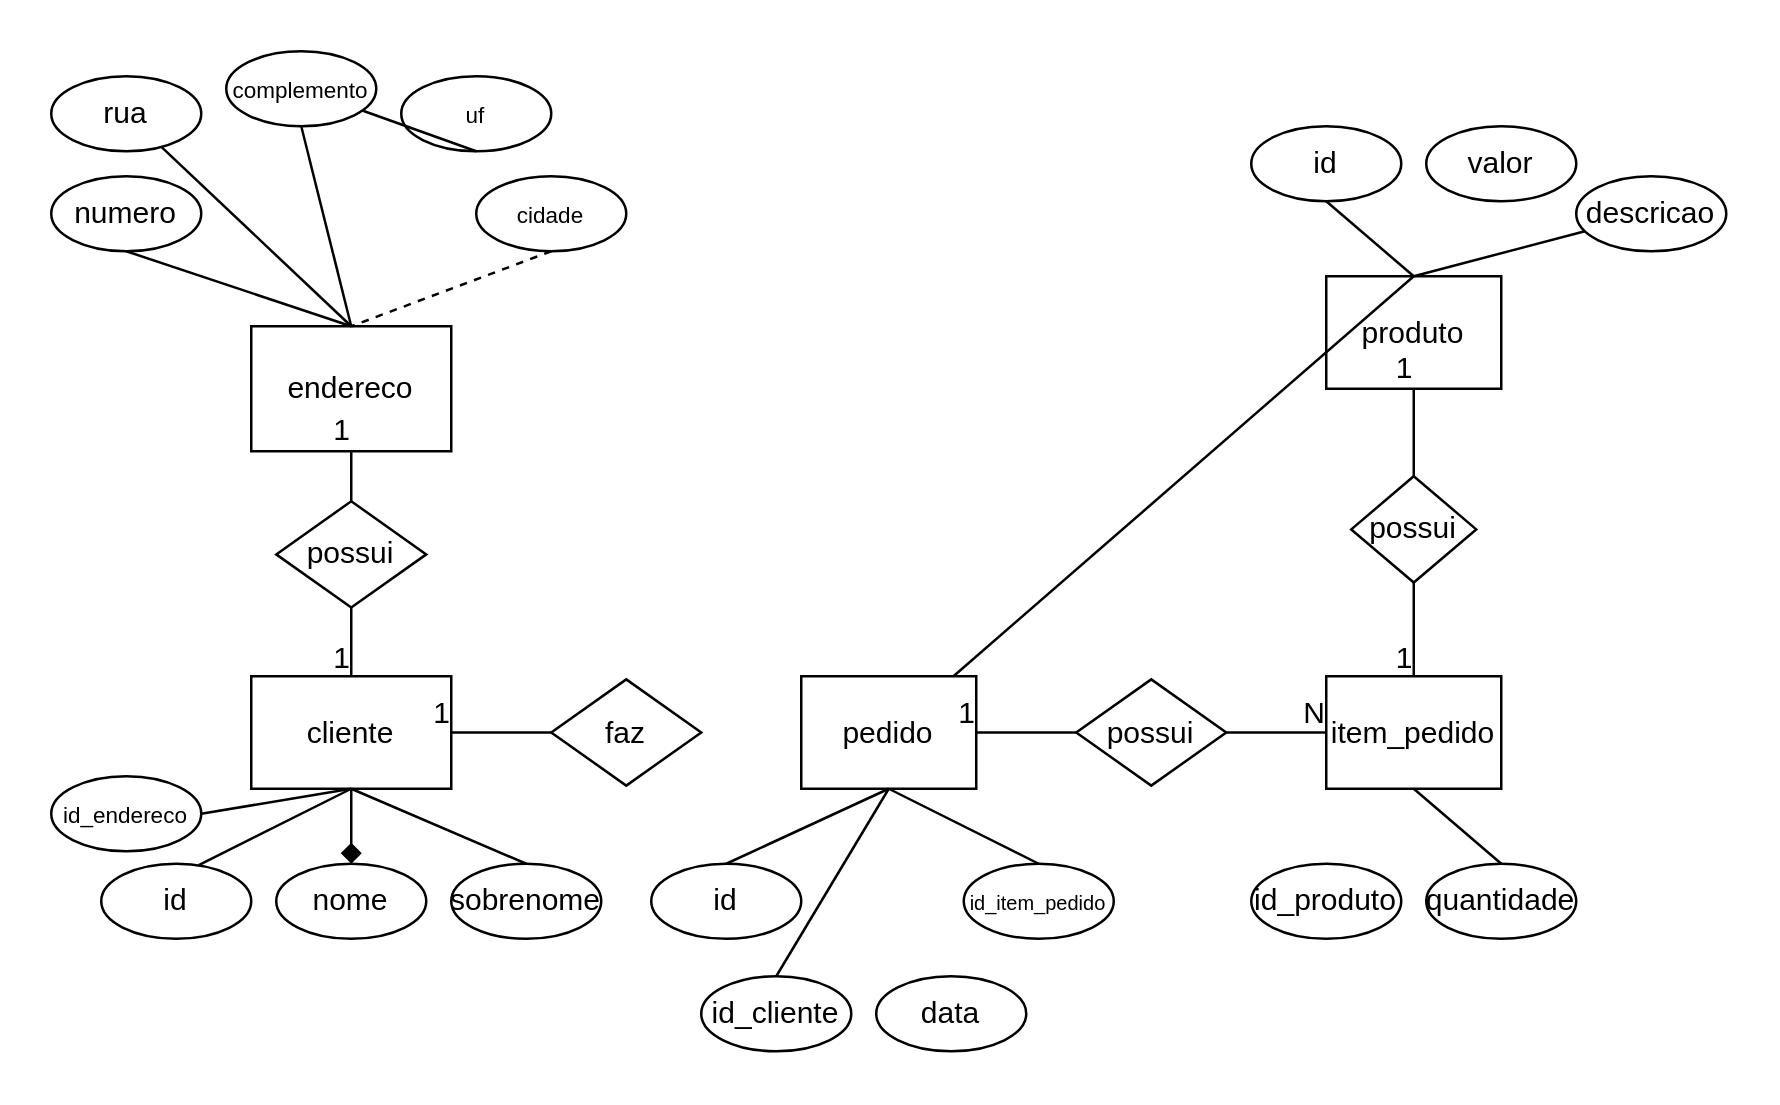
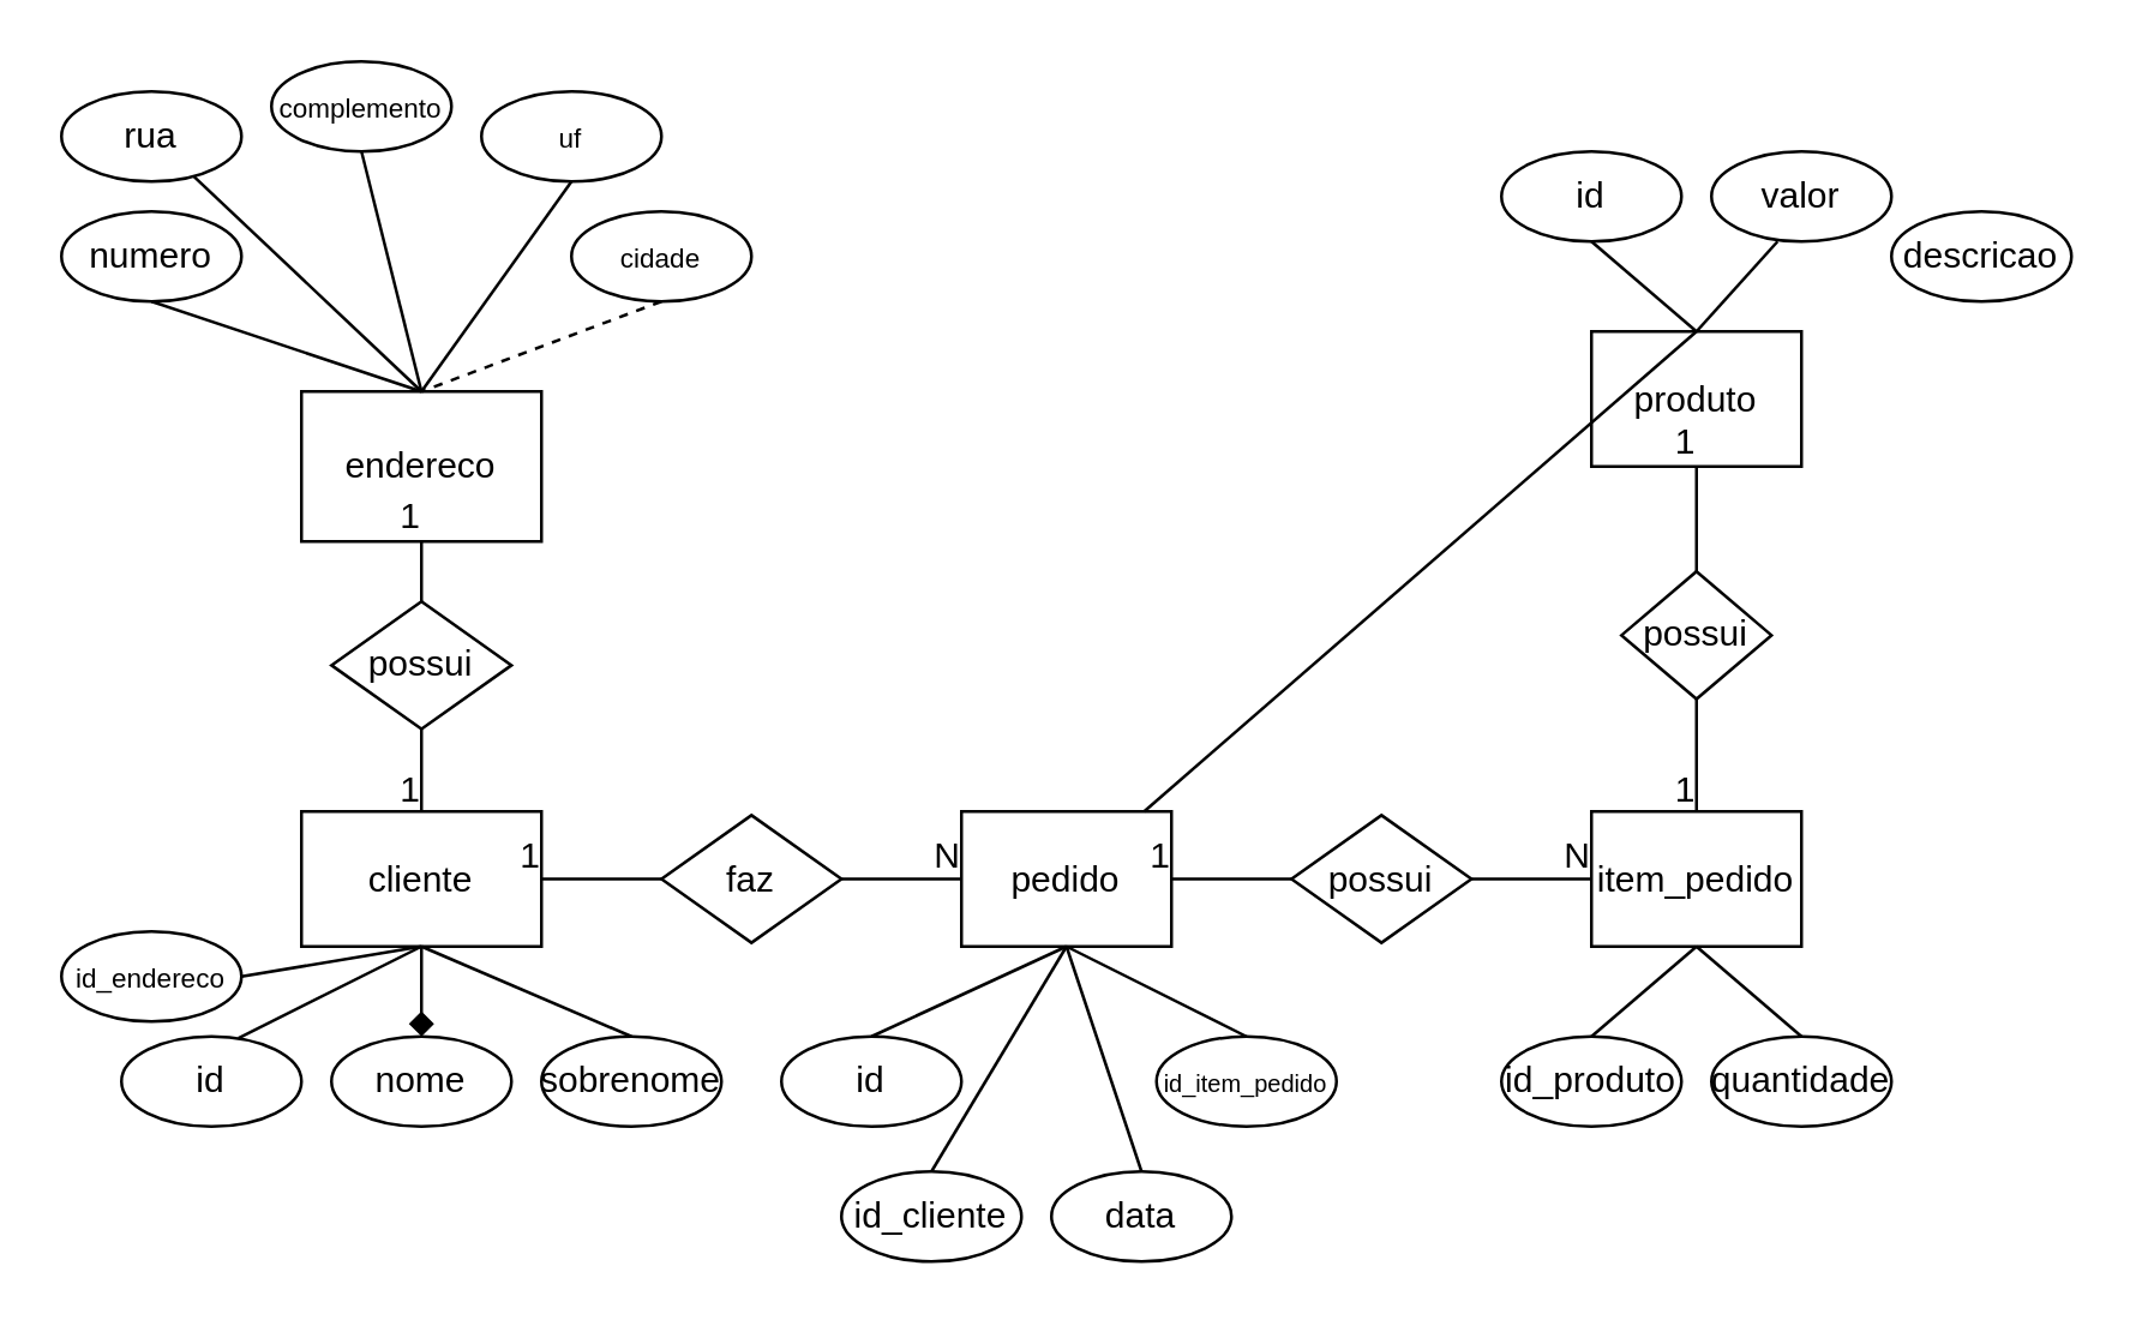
  <mxCell id="0" />
  <mxCell id="1" parent="0" />
  <mxCell id="2" value="pedido" style="whiteSpace=wrap;html=1;align=center;" parent="1" vertex="1"><mxGeometry x="320" y="270" width="70" height="45" as="geometry" /></mxCell>
  <mxCell id="3" value="data" style="ellipse;whiteSpace=wrap;html=1;align=center;" parent="1" vertex="1"><mxGeometry x="350" y="390" width="60" height="30" as="geometry" /></mxCell>
+ <mxCell id="4" value="" style="endArrow=none;html=1;rounded=0;exitX=0.5;exitY=1;exitDx=0;exitDy=0;entryX=0.5;entryY=0;entryDx=0;entryDy=0;" parent="1" source="2" target="3" edge="1"><mxGeometry relative="1" as="geometry"><mxPoint x="320" y="325" as="sourcePoint" /><mxPoint x="480" y="325" as="targetPoint" /></mxGeometry></mxCell>
  <mxCell id="5" value="id" style="ellipse;whiteSpace=wrap;html=1;align=center;" parent="1" vertex="1"><mxGeometry x="260" y="345" width="60" height="30" as="geometry" /></mxCell>
  <mxCell id="6" value="" style="endArrow=none;html=1;rounded=0;exitX=0.5;exitY=1;exitDx=0;exitDy=0;entryX=0.5;entryY=0;entryDx=0;entryDy=0;" parent="1" source="2" target="5" edge="1"><mxGeometry relative="1" as="geometry"><mxPoint x="385" y="325" as="sourcePoint" /><mxPoint x="420" y="375" as="targetPoint" /></mxGeometry></mxCell>
  <mxCell id="7" value="faz" style="shape=rhombus;perimeter=rhombusPerimeter;whiteSpace=wrap;html=1;align=center;" parent="1" vertex="1"><mxGeometry x="220" y="271.25" width="60" height="42.5" as="geometry" /></mxCell>
+ <mxCell id="8" value="" style="endArrow=none;html=1;rounded=0;entryX=0;entryY=0.5;entryDx=0;entryDy=0;exitX=1;exitY=0.5;exitDx=0;exitDy=0;" parent="1" source="7" target="2" edge="1"><mxGeometry relative="1" as="geometry"><mxPoint x="320" y="385" as="sourcePoint" /><mxPoint x="480" y="385" as="targetPoint" /></mxGeometry></mxCell>
+ <mxCell id="9" value="N" style="resizable=0;html=1;align=right;verticalAlign=bottom;" parent="8" connectable="0" vertex="1"><mxGeometry x="1" relative="1" as="geometry" /></mxCell>
  <mxCell id="10" value="cliente" style="whiteSpace=wrap;html=1;align=center;" parent="1" vertex="1"><mxGeometry x="100" y="270" width="80" height="45" as="geometry" /></mxCell>
  <mxCell id="11" value="id" style="ellipse;whiteSpace=wrap;html=1;align=center;" parent="1" vertex="1"><mxGeometry x="40" y="345" width="60" height="30" as="geometry" /></mxCell>
  <mxCell id="12" value="nome" style="ellipse;whiteSpace=wrap;html=1;align=center;" parent="1" vertex="1"><mxGeometry x="110" y="345" width="60" height="30" as="geometry" /></mxCell>
  <mxCell id="13" value="sobrenome" style="ellipse;whiteSpace=wrap;html=1;align=center;" parent="1" vertex="1"><mxGeometry x="180" y="345" width="60" height="30" as="geometry" /></mxCell>
  <mxCell id="14" value="" style="endArrow=none;html=1;rounded=0;exitX=0.5;exitY=1;exitDx=0;exitDy=0;entryX=0.65;entryY=0.017;entryDx=0;entryDy=0;entryPerimeter=0;" parent="1" source="10" target="11" edge="1"><mxGeometry relative="1" as="geometry"><mxPoint x="360" y="320" as="sourcePoint" /><mxPoint x="320" y="355" as="targetPoint" /><Array as="points" /></mxGeometry></mxCell>
  <mxCell id="15" value="" style="endArrow=diamond;html=1;rounded=0;exitX=0.5;exitY=1;exitDx=0;exitDy=0;entryX=0.5;entryY=0;entryDx=0;entryDy=0;" parent="1" source="10" target="12" edge="1"><mxGeometry relative="1" as="geometry"><mxPoint x="155" y="320" as="sourcePoint" /><mxPoint x="89" y="355.51" as="targetPoint" /><Array as="points" /></mxGeometry></mxCell>
  <mxCell id="16" value="" style="endArrow=none;html=1;rounded=0;exitX=0.5;exitY=1;exitDx=0;exitDy=0;entryX=0.5;entryY=0;entryDx=0;entryDy=0;" parent="1" source="10" target="13" edge="1"><mxGeometry relative="1" as="geometry"><mxPoint x="165" y="330" as="sourcePoint" /><mxPoint x="99" y="365.51" as="targetPoint" /><Array as="points" /></mxGeometry></mxCell>
  <mxCell id="17" value="" style="endArrow=none;html=1;rounded=0;entryX=1;entryY=0.5;entryDx=0;entryDy=0;exitX=0;exitY=0.5;exitDx=0;exitDy=0;" parent="1" source="7" target="10" edge="1"><mxGeometry relative="1" as="geometry"><mxPoint x="320" y="385" as="sourcePoint" /><mxPoint x="480" y="385" as="targetPoint" /></mxGeometry></mxCell>
  <mxCell id="18" value="1" style="resizable=0;html=1;align=right;verticalAlign=bottom;" parent="17" connectable="0" vertex="1"><mxGeometry x="1" relative="1" as="geometry" /></mxCell>
  <mxCell id="19" value="" style="endArrow=none;html=1;rounded=0;entryX=1;entryY=0.5;entryDx=0;entryDy=0;exitX=0;exitY=0.5;exitDx=0;exitDy=0;" parent="1" source="21" target="2" edge="1"><mxGeometry relative="1" as="geometry"><mxPoint x="440" y="289.5" as="sourcePoint" /><mxPoint x="390" y="289.5" as="targetPoint" /></mxGeometry></mxCell>
  <mxCell id="20" value="1" style="resizable=0;html=1;align=right;verticalAlign=bottom;" parent="19" connectable="0" vertex="1"><mxGeometry x="1" relative="1" as="geometry" /></mxCell>
  <mxCell id="21" value="possui" style="shape=rhombus;perimeter=rhombusPerimeter;whiteSpace=wrap;html=1;align=center;" parent="1" vertex="1"><mxGeometry x="430" y="271.25" width="60" height="42.5" as="geometry" /></mxCell>
  <mxCell id="22" value="item_pedido" style="whiteSpace=wrap;html=1;align=center;" parent="1" vertex="1"><mxGeometry x="530" y="270" width="70" height="45" as="geometry" /></mxCell>
  <mxCell id="23" value="" style="endArrow=none;html=1;rounded=0;exitX=1;exitY=0.5;exitDx=0;exitDy=0;entryX=0;entryY=0.5;entryDx=0;entryDy=0;" parent="1" source="21" target="22" edge="1"><mxGeometry relative="1" as="geometry"><mxPoint x="490" y="289.5" as="sourcePoint" /><mxPoint x="530" y="290" as="targetPoint" /></mxGeometry></mxCell>
  <mxCell id="24" value="N" style="resizable=0;html=1;align=right;verticalAlign=bottom;" parent="23" connectable="0" vertex="1"><mxGeometry x="1" relative="1" as="geometry" /></mxCell>
  <mxCell id="25" value="id_produto" style="ellipse;whiteSpace=wrap;html=1;align=center;" parent="1" vertex="1"><mxGeometry x="500" y="345" width="60" height="30" as="geometry" /></mxCell>
  <mxCell id="26" value="quantidade" style="ellipse;whiteSpace=wrap;html=1;align=center;" parent="1" vertex="1"><mxGeometry x="570" y="345" width="60" height="30" as="geometry" /></mxCell>
  <mxCell id="27" value="possui" style="shape=rhombus;perimeter=rhombusPerimeter;whiteSpace=wrap;html=1;align=center;" parent="1" vertex="1"><mxGeometry x="540" y="190" width="50" height="42.5" as="geometry" /></mxCell>
  <mxCell id="28" value="" style="endArrow=none;html=1;rounded=0;entryX=0.5;entryY=0;entryDx=0;entryDy=0;exitX=0.5;exitY=1;exitDx=0;exitDy=0;" parent="1" source="27" target="22" edge="1"><mxGeometry relative="1" as="geometry"><mxPoint x="450" y="302.5" as="sourcePoint" /><mxPoint x="400" y="302.5" as="targetPoint" /></mxGeometry></mxCell>
  <mxCell id="29" value="1" style="resizable=0;html=1;align=right;verticalAlign=bottom;" parent="28" connectable="0" vertex="1"><mxGeometry x="1" relative="1" as="geometry" /></mxCell>
  <mxCell id="30" value="produto" style="whiteSpace=wrap;html=1;align=center;" parent="1" vertex="1"><mxGeometry x="530" y="110" width="70" height="45" as="geometry" /></mxCell>
  <mxCell id="31" value="id" style="ellipse;whiteSpace=wrap;html=1;align=center;" vertex="1" parent="1"><mxGeometry x="500" y="50" width="60" height="30" as="geometry" /></mxCell>
  <mxCell id="32" value="valor" style="ellipse;whiteSpace=wrap;html=1;align=center;" vertex="1" parent="1"><mxGeometry x="570" y="50" width="60" height="30" as="geometry" /></mxCell>
+ <mxCell id="33" value="" style="endArrow=none;html=1;rounded=0;exitX=0.5;exitY=1;exitDx=0;exitDy=0;entryX=0.5;entryY=0;entryDx=0;entryDy=0;" edge="1" parent="1" source="22" target="25"><mxGeometry relative="1" as="geometry"><mxPoint x="365" y="325" as="sourcePoint" /><mxPoint x="540" y="340" as="targetPoint" /></mxGeometry></mxCell>
  <mxCell id="34" value="" style="endArrow=none;html=1;rounded=0;exitX=0.5;exitY=1;exitDx=0;exitDy=0;entryX=0.5;entryY=0;entryDx=0;entryDy=0;" edge="1" parent="1" source="22" target="26"><mxGeometry relative="1" as="geometry"><mxPoint x="575" y="325" as="sourcePoint" /><mxPoint x="540" y="355" as="targetPoint" /></mxGeometry></mxCell>
  <mxCell id="35" value="" style="endArrow=none;html=1;rounded=0;exitX=0.5;exitY=0;exitDx=0;exitDy=0;entryX=0.5;entryY=1;entryDx=0;entryDy=0;" edge="1" parent="1" source="30" target="31"><mxGeometry relative="1" as="geometry"><mxPoint x="585" y="335" as="sourcePoint" /><mxPoint x="550" y="365" as="targetPoint" /></mxGeometry></mxCell>
- <mxCell id="36" value="" style="endArrow=none;html=1;rounded=0;exitX=0.5;exitY=0;exitDx=0;exitDy=0;" edge="1" parent="1" source="30" target="61"><mxGeometry relative="1" as="geometry"><mxPoint x="785" y="325" as="sourcePoint" /><mxPoint x="750" y="355" as="targetPoint" /></mxGeometry></mxCell>
+ <mxCell id="36" value="" style="endArrow=none;html=1;rounded=0;exitX=0.5;exitY=0;exitDx=0;exitDy=0;entryX=0.367;entryY=1;entryDx=0;entryDy=0;entryPerimeter=0;" edge="1" parent="1" source="30" target="32"><mxGeometry relative="1" as="geometry"><mxPoint x="785" y="325" as="sourcePoint" /><mxPoint x="750" y="355" as="targetPoint" /></mxGeometry></mxCell>
  <mxCell id="37" value="endereco" style="rounded=0;whiteSpace=wrap;html=1;" vertex="1" parent="1"><mxGeometry x="100" y="130" width="80" height="50" as="geometry" /></mxCell>
  <mxCell id="38" value="possui" style="shape=rhombus;perimeter=rhombusPerimeter;whiteSpace=wrap;html=1;align=center;" vertex="1" parent="1"><mxGeometry x="110" y="200" width="60" height="42.5" as="geometry" /></mxCell>
  <mxCell id="39" value="" style="endArrow=none;html=1;rounded=0;exitX=0.5;exitY=1;exitDx=0;exitDy=0;entryX=0.5;entryY=0;entryDx=0;entryDy=0;" edge="1" parent="1" source="38" target="10"><mxGeometry relative="1" as="geometry"><mxPoint x="360" y="290" as="sourcePoint" /><mxPoint x="520" y="290" as="targetPoint" /></mxGeometry></mxCell>
  <mxCell id="40" value="1" style="resizable=0;html=1;align=right;verticalAlign=bottom;" connectable="0" vertex="1" parent="39"><mxGeometry x="1" relative="1" as="geometry" /></mxCell>
  <mxCell id="41" value="" style="endArrow=none;html=1;rounded=0;exitX=0.5;exitY=0;exitDx=0;exitDy=0;entryX=0.5;entryY=1;entryDx=0;entryDy=0;" edge="1" parent="1" source="38" target="37"><mxGeometry relative="1" as="geometry"><mxPoint x="150" y="252.5" as="sourcePoint" /><mxPoint x="150" y="280" as="targetPoint" /></mxGeometry></mxCell>
  <mxCell id="42" value="1" style="resizable=0;html=1;align=right;verticalAlign=bottom;" connectable="0" vertex="1" parent="41"><mxGeometry x="1" relative="1" as="geometry" /></mxCell>
  <mxCell id="43" value="rua" style="ellipse;whiteSpace=wrap;html=1;align=center;" vertex="1" parent="1"><mxGeometry y="30" width="60" height="30" as="geometry" x="20" /></mxCell>
  <mxCell id="44" value="numero" style="ellipse;whiteSpace=wrap;html=1;align=center;" vertex="1" parent="1"><mxGeometry y="70" width="60" height="30" as="geometry" x="20" /></mxCell>
  <mxCell id="45" value="&lt;font style=&quot;font-size: 9px&quot;&gt;complemento&lt;/font&gt;" style="ellipse;whiteSpace=wrap;html=1;align=center;" vertex="1" parent="1"><mxGeometry x="90" y="20" width="60" height="30" as="geometry" /></mxCell>
  <mxCell id="46" value="&lt;font style=&quot;font-size: 9px&quot;&gt;uf&lt;/font&gt;" style="ellipse;whiteSpace=wrap;html=1;align=center;" vertex="1" parent="1"><mxGeometry x="160" y="30" width="60" height="30" as="geometry" /></mxCell>
  <mxCell id="47" value="&lt;font style=&quot;font-size: 9px&quot;&gt;cidade&lt;/font&gt;" style="ellipse;whiteSpace=wrap;html=1;align=center;" vertex="1" parent="1"><mxGeometry x="190" y="70" width="60" height="30" as="geometry" /></mxCell>
  <mxCell id="48" value="" style="endArrow=none;html=1;rounded=0;fontSize=9;exitX=0.5;exitY=1;exitDx=0;exitDy=0;entryX=0.5;entryY=0;entryDx=0;entryDy=0;" edge="1" parent="1" source="44" target="37"><mxGeometry relative="1" as="geometry"><mxPoint x="360" y="160" as="sourcePoint" /><mxPoint x="520" y="160" as="targetPoint" /></mxGeometry></mxCell>
  <mxCell id="49" value="" style="endArrow=none;html=1;rounded=0;fontSize=9;" edge="1" parent="1" source="43"><mxGeometry relative="1" as="geometry"><mxPoint x="70" y="50" as="sourcePoint" /><mxPoint x="140" y="130" as="targetPoint" /></mxGeometry></mxCell>
  <mxCell id="50" value="" style="endArrow=none;html=1;rounded=0;fontSize=9;exitX=0.5;exitY=1;exitDx=0;exitDy=0;" edge="1" parent="1" source="45"><mxGeometry relative="1" as="geometry"><mxPoint x="70" y="120" as="sourcePoint" /><mxPoint x="140" y="130" as="targetPoint" /></mxGeometry></mxCell>
- <mxCell id="51" value="" style="endArrow=none;html=1;rounded=0;fontSize=9;exitX=0.5;exitY=1;exitDx=0;exitDy=0;" edge="1" parent="1" source="46" target="45"><mxGeometry relative="1" as="geometry"><mxPoint x="80" y="130" as="sourcePoint" /><mxPoint x="170" y="160" as="targetPoint" /></mxGeometry></mxCell>
+ <mxCell id="51" value="" style="endArrow=none;html=1;rounded=0;fontSize=9;exitX=0.5;exitY=1;exitDx=0;exitDy=0;entryX=0.5;entryY=0;entryDx=0;entryDy=0;" edge="1" parent="1" source="46" target="37"><mxGeometry relative="1" as="geometry"><mxPoint x="80" y="130" as="sourcePoint" /><mxPoint x="170" y="160" as="targetPoint" /></mxGeometry></mxCell>
  <mxCell id="52" value="" style="endArrow=none;html=1;rounded=0;fontSize=9;exitX=0.5;exitY=1;exitDx=0;exitDy=0;entryX=0.5;entryY=0;entryDx=0;entryDy=0;dashed=1;" edge="1" parent="1" source="47" target="37"><mxGeometry relative="1" as="geometry"><mxPoint x="90" y="140" as="sourcePoint" /><mxPoint x="180" y="170" as="targetPoint" /></mxGeometry></mxCell>
  <mxCell id="53" value="" style="endArrow=none;html=1;rounded=0;entryX=0.5;entryY=1;entryDx=0;entryDy=0;exitX=0.5;exitY=0;exitDx=0;exitDy=0;" edge="1" parent="1" source="27" target="30"><mxGeometry relative="1" as="geometry"><mxPoint x="575" y="242.5" as="sourcePoint" /><mxPoint x="575" y="280" as="targetPoint" /></mxGeometry></mxCell>
  <mxCell id="54" value="1" style="resizable=0;html=1;align=right;verticalAlign=bottom;" connectable="0" vertex="1" parent="53"><mxGeometry x="1" relative="1" as="geometry" /></mxCell>
  <mxCell id="55" value="id_cliente" style="ellipse;whiteSpace=wrap;html=1;align=center;" vertex="1" parent="1"><mxGeometry x="280" y="390" width="60" height="30" as="geometry" /></mxCell>
  <mxCell id="56" value="" style="endArrow=none;html=1;rounded=0;exitX=0.5;exitY=1;exitDx=0;exitDy=0;entryX=0.5;entryY=0;entryDx=0;entryDy=0;" edge="1" parent="1" source="2" target="55"><mxGeometry relative="1" as="geometry"><mxPoint x="365" y="325" as="sourcePoint" /><mxPoint x="425" y="400" as="targetPoint" /></mxGeometry></mxCell>
  <mxCell id="57" value="&lt;font style=&quot;font-size: 8px&quot;&gt;id_item_pedido&lt;/font&gt;" style="ellipse;whiteSpace=wrap;html=1;align=center;" vertex="1" parent="1"><mxGeometry x="385" y="345" width="60" height="30" as="geometry" /></mxCell>
  <mxCell id="58" value="" style="endArrow=none;html=1;rounded=0;exitX=0.5;exitY=1;exitDx=0;exitDy=0;entryX=0.5;entryY=0;entryDx=0;entryDy=0;" edge="1" parent="1" source="2" target="57"><mxGeometry relative="1" as="geometry"><mxPoint x="365" y="325" as="sourcePoint" /><mxPoint x="390" y="400" as="targetPoint" /></mxGeometry></mxCell>
  <mxCell id="59" value="&lt;font style=&quot;font-size: 9px&quot;&gt;id_endereco&lt;/font&gt;" style="ellipse;whiteSpace=wrap;html=1;align=center;" vertex="1" parent="1"><mxGeometry y="310" width="60" height="30" as="geometry" x="20" /></mxCell>
  <mxCell id="60" value="" style="endArrow=none;html=1;rounded=0;entryX=1;entryY=0.5;entryDx=0;entryDy=0;exitX=0.5;exitY=1;exitDx=0;exitDy=0;" edge="1" parent="1" source="10" target="59"><mxGeometry relative="1" as="geometry"><mxPoint x="140" y="320" as="sourcePoint" /><mxPoint x="89" y="355.51" as="targetPoint" /><Array as="points" /></mxGeometry></mxCell>
  <mxCell id="61" value="descricao" style="ellipse;whiteSpace=wrap;html=1;align=center;" vertex="1" parent="1"><mxGeometry x="630" y="70" width="60" height="30" as="geometry" /></mxCell>
  <mxCell id="62" value="" style="endArrow=none;html=1;rounded=0;exitX=0.5;exitY=0;exitDx=0;exitDy=0;" edge="1" parent="1" source="30" target="2"><mxGeometry relative="1" as="geometry"><mxPoint x="575" y="120" as="sourcePoint" /><mxPoint x="602.02" y="90" as="targetPoint" /></mxGeometry></mxCell>
